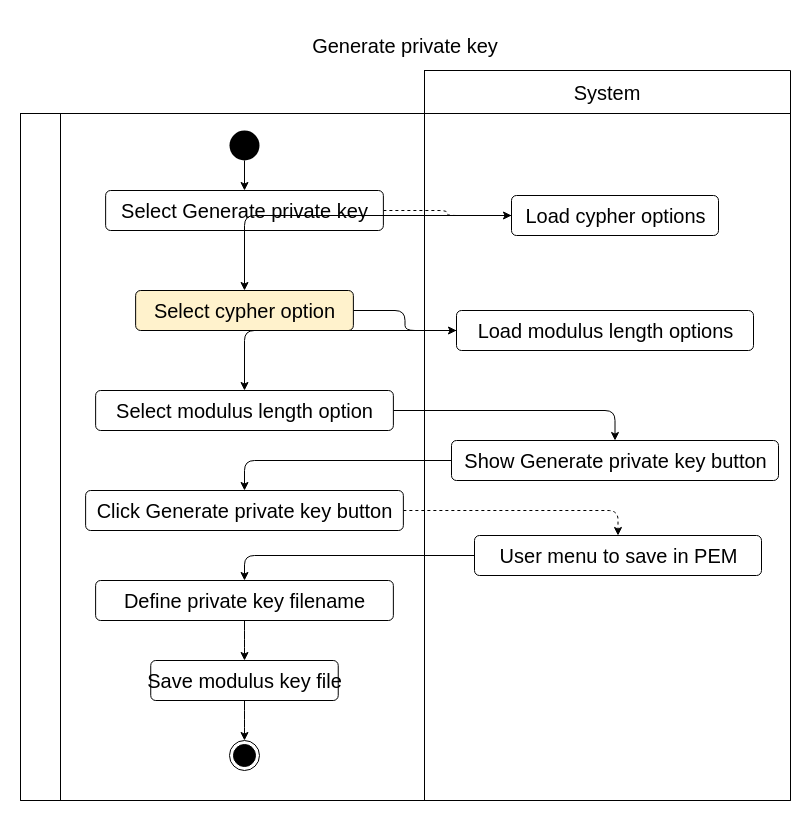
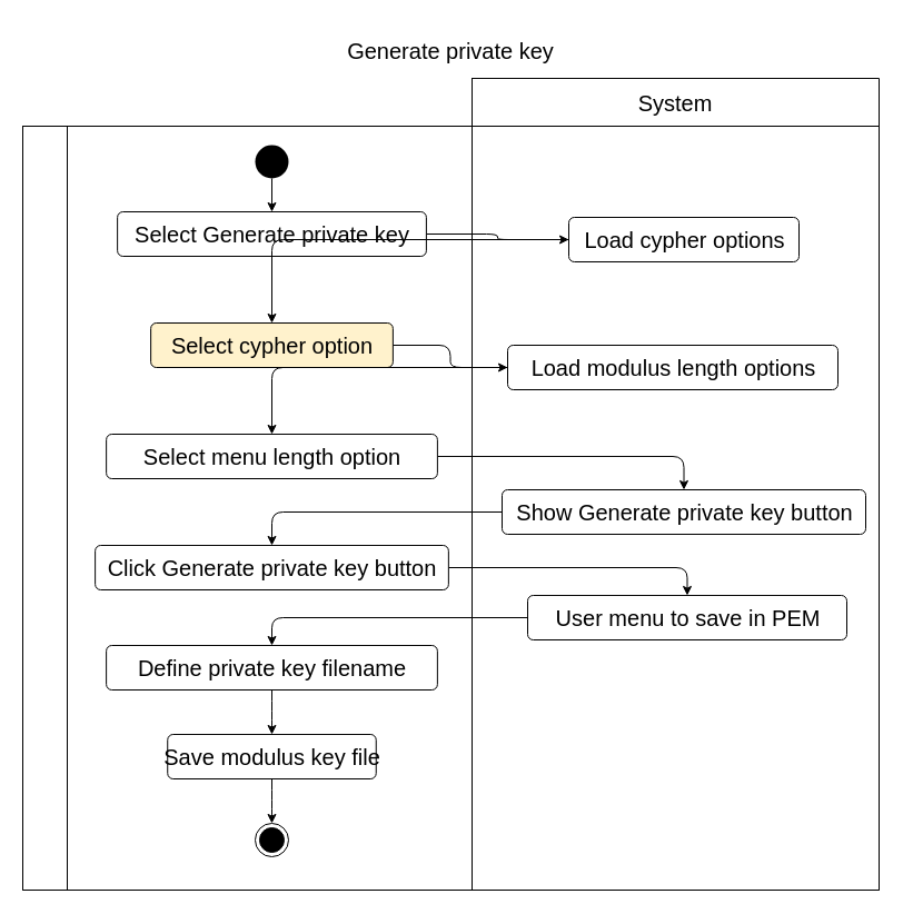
  <mxCell id="0" />
  <mxCell id="1" parent="0" />
  <mxCell id="2" value="Generate private key" style="shape=table;html=1;whiteSpace=wrap;startSize=50;container=1;collapsible=0;childLayout=tableLayout;fillColor=none;swimlaneFillColor=none;strokeColor=none;fontSize=20;" parent="1" vertex="1"><mxGeometry x="20" y="20" width="770" height="780" as="geometry" /></mxCell>
  <mxCell id="3" value="" style="shape=partialRectangle;html=1;whiteSpace=wrap;collapsible=0;dropTarget=0;pointerEvents=0;fillColor=none;top=0;left=0;bottom=0;right=0;points=[[0,0.5],[1,0.5]];portConstraint=eastwest;strokeColor=none;fontSize=20;" parent="2" vertex="1"><mxGeometry y="50" width="770" height="43" as="geometry" /></mxCell>
  <mxCell id="4" value="" style="shape=partialRectangle;html=1;whiteSpace=wrap;connectable=0;fillColor=none;top=1;left=1;bottom=1;right=1;overflow=hidden;strokeColor=none;fontSize=20;" parent="3" vertex="1"><mxGeometry width="40" height="43" as="geometry" /></mxCell>
  <mxCell id="5" value="System" style="shape=partialRectangle;html=1;whiteSpace=wrap;connectable=0;fillColor=none;top=1;left=1;bottom=1;right=1;overflow=hidden;fontSize=20;" parent="3" vertex="1"><mxGeometry x="404" width="366" height="43" as="geometry" /></mxCell>
  <mxCell id="6" value="" style="shape=partialRectangle;html=1;whiteSpace=wrap;collapsible=0;dropTarget=0;pointerEvents=0;fillColor=none;top=1;left=1;bottom=1;right=1;points=[[0,0.5],[1,0.5]];portConstraint=eastwest;fontSize=20;" parent="2" vertex="1"><mxGeometry y="93" width="770" height="687" as="geometry" /></mxCell>
  <mxCell id="7" value="" style="shape=partialRectangle;html=1;whiteSpace=wrap;connectable=0;fillColor=none;top=1;left=1;bottom=1;right=1;overflow=hidden;horizontal=0;fontSize=20;" parent="6" vertex="1"><mxGeometry width="40" height="687" as="geometry" /></mxCell>
  <mxCell id="8" value="" style="shape=partialRectangle;html=1;whiteSpace=wrap;connectable=0;fillColor=none;top=1;left=1;bottom=1;right=1;overflow=hidden;fontSize=20;" parent="6" vertex="1"><mxGeometry x="40" width="364" height="687" as="geometry" /></mxCell>
  <mxCell id="9" value="" style="shape=partialRectangle;html=1;whiteSpace=wrap;connectable=0;fillColor=none;top=1;left=1;bottom=1;right=1;overflow=hidden;fontSize=20;" parent="6" vertex="1"><mxGeometry x="404" width="366" height="687" as="geometry" /></mxCell>
- <mxCell id="10" style="edgeStyle=orthogonalEdgeStyle;html=1;fontSize=20;dashed=1;" parent="1" source="11" target="13" edge="1"><mxGeometry relative="1" as="geometry" /></mxCell>
+ <mxCell id="10" style="edgeStyle=orthogonalEdgeStyle;html=1;fontSize=20;" parent="1" source="11" target="13" edge="1"><mxGeometry relative="1" as="geometry" /></mxCell>
  <mxCell id="11" value="Select Generate private key" style="html=1;align=center;verticalAlign=middle;rounded=1;absoluteArcSize=1;arcSize=10;dashed=0;fontSize=20;" parent="1" vertex="1"><mxGeometry x="105.13" y="190" width="277.75" height="40" as="geometry" /></mxCell>
  <mxCell id="12" style="edgeStyle=orthogonalEdgeStyle;html=1;fontSize=20;" parent="1" source="13" target="15" edge="1"><mxGeometry relative="1" as="geometry" /></mxCell>
  <mxCell id="13" value="Load cypher options" style="html=1;align=center;verticalAlign=middle;rounded=1;absoluteArcSize=1;arcSize=10;dashed=0;fontSize=20;" parent="1" vertex="1"><mxGeometry x="511" y="195" width="207" height="40" as="geometry" /></mxCell>
  <mxCell id="14" style="edgeStyle=orthogonalEdgeStyle;html=1;fontSize=20;" parent="1" source="15" target="17" edge="1"><mxGeometry relative="1" as="geometry" /></mxCell>
  <mxCell id="15" value="Select cypher option" style="html=1;align=center;verticalAlign=middle;rounded=1;absoluteArcSize=1;arcSize=10;dashed=0;fontSize=20;fillColor=#fff2cc;" parent="1" vertex="1"><mxGeometry x="135.13" y="290" width="217.75" height="40" as="geometry" /></mxCell>
  <mxCell id="16" style="edgeStyle=orthogonalEdgeStyle;html=1;fontSize=20;" parent="1" source="17" target="19" edge="1"><mxGeometry relative="1" as="geometry" /></mxCell>
  <mxCell id="17" value="Load modulus length options" style="html=1;align=center;verticalAlign=middle;rounded=1;absoluteArcSize=1;arcSize=10;dashed=0;fontSize=20;" parent="1" vertex="1"><mxGeometry x="456" y="310" width="297" height="40" as="geometry" /></mxCell>
  <mxCell id="18" style="edgeStyle=orthogonalEdgeStyle;html=1;fontSize=20;" parent="1" source="19" target="21" edge="1"><mxGeometry relative="1" as="geometry" /></mxCell>
- <mxCell id="19" value="Select modulus length option" style="html=1;align=center;verticalAlign=middle;rounded=1;absoluteArcSize=1;arcSize=10;dashed=0;fontSize=20;" parent="1" vertex="1"><mxGeometry x="95.13" y="390" width="297.75" height="40" as="geometry" /></mxCell>
+ <mxCell id="19" value="Select menu length option" style="html=1;align=center;verticalAlign=middle;rounded=1;absoluteArcSize=1;arcSize=10;dashed=0;fontSize=20;" parent="1" vertex="1"><mxGeometry x="95.13" y="390" width="297.75" height="40" as="geometry" /></mxCell>
  <mxCell id="20" style="edgeStyle=orthogonalEdgeStyle;html=1;fontSize=20;" parent="1" source="21" target="23" edge="1"><mxGeometry relative="1" as="geometry" /></mxCell>
  <mxCell id="21" value="Show Generate private key button" style="html=1;align=center;verticalAlign=middle;rounded=1;absoluteArcSize=1;arcSize=10;dashed=0;fontSize=20;" parent="1" vertex="1"><mxGeometry x="451" y="440" width="327" height="40" as="geometry" /></mxCell>
- <mxCell id="22" style="edgeStyle=orthogonalEdgeStyle;html=1;fontSize=20;dashed=1;" parent="1" source="23" target="25" edge="1"><mxGeometry relative="1" as="geometry" /></mxCell>
+ <mxCell id="22" style="edgeStyle=orthogonalEdgeStyle;html=1;fontSize=20;" parent="1" source="23" target="25" edge="1"><mxGeometry relative="1" as="geometry" /></mxCell>
  <mxCell id="23" value="Click Generate private key button" style="html=1;align=center;verticalAlign=middle;rounded=1;absoluteArcSize=1;arcSize=10;dashed=0;fontSize=20;" parent="1" vertex="1"><mxGeometry x="85.12" y="490" width="317.75" height="40" as="geometry" /></mxCell>
  <mxCell id="24" style="edgeStyle=orthogonalEdgeStyle;html=1;fontSize=20;" parent="1" source="25" target="27" edge="1"><mxGeometry relative="1" as="geometry" /></mxCell>
  <mxCell id="25" value="User menu to save in PEM" style="html=1;align=center;verticalAlign=middle;rounded=1;absoluteArcSize=1;arcSize=10;dashed=0;fontSize=20;" parent="1" vertex="1"><mxGeometry x="474" y="535" width="287" height="40" as="geometry" /></mxCell>
  <mxCell id="26" style="edgeStyle=orthogonalEdgeStyle;html=1;fontSize=20;" parent="1" source="27" target="29" edge="1"><mxGeometry relative="1" as="geometry" /></mxCell>
  <mxCell id="27" value="Define private key filename" style="html=1;align=center;verticalAlign=middle;rounded=1;absoluteArcSize=1;arcSize=10;dashed=0;fontSize=20;" parent="1" vertex="1"><mxGeometry x="95.12" y="580" width="297.75" height="40" as="geometry" /></mxCell>
  <mxCell id="28" style="edgeStyle=orthogonalEdgeStyle;html=1;fontSize=20;" parent="1" source="29" target="32" edge="1"><mxGeometry relative="1" as="geometry" /></mxCell>
  <mxCell id="29" value="Save modulus key file" style="html=1;align=center;verticalAlign=middle;rounded=1;absoluteArcSize=1;arcSize=10;dashed=0;fontSize=20;" parent="1" vertex="1"><mxGeometry x="150.24" y="660" width="187.5" height="40" as="geometry" /></mxCell>
  <mxCell id="30" style="edgeStyle=orthogonalEdgeStyle;html=1;fontSize=20;" parent="1" source="31" target="11" edge="1"><mxGeometry relative="1" as="geometry" /></mxCell>
  <mxCell id="31" value="" style="ellipse;fillColor=#000000;strokeColor=none;fontSize=20;" parent="1" vertex="1"><mxGeometry x="229" y="130" width="30" height="30" as="geometry" /></mxCell>
  <mxCell id="32" value="" style="ellipse;html=1;shape=endState;fillColor=#000000;strokeColor=#000000;fontSize=20;" parent="1" vertex="1"><mxGeometry x="228.99" y="740" width="30" height="30" as="geometry" /></mxCell>
